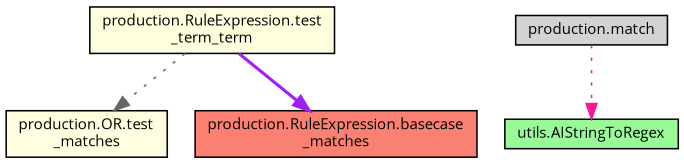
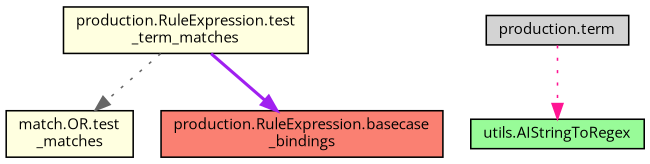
  digraph {
    fontname="Open Sans"
    rankdir=TB
    node [color=black fillcolor=lightyellow fontname="Open Sans" fontsize=10 shape=record style=filled]
    edge [fontname="Open Sans" fontsize=10 labelfontname=Helvetica labelfontsize=10 style=dotted]
-   n1 [fontcolor=black height=0.2 label="production.OR.test\l_matches" width=0.4]
-   n2 [height=0.2 label="production.RuleExpression.test\l_term_term" width=0.4]
-   n3 [fillcolor=salmon height=0.2 label="production.RuleExpression.basecase\l_matches" width=0.4]
-   n4 [fillcolor=lightgrey height=0.2 label="production.match" width=0.4]
+   n1 [fontcolor=black height=0.2 label="match.OR.test\l_matches" width=0.4]
+   n2 [height=0.2 label="production.RuleExpression.test\l_term_matches" width=0.4]
+   n3 [fillcolor=salmon height=0.2 label="production.RuleExpression.basecase\l_bindings" width=0.4]
+   n4 [fillcolor=lightgrey height=0.2 label="production.term" width=0.4]
    n5 [fillcolor=palegreen height=0.2 label="utils.AIStringToRegex" width=0.4]
    n2 -> n1 [color=gray40]
    n2 -> n3 [color=purple style=bold]
    n4 -> n5 [color=deeppink]
  }
